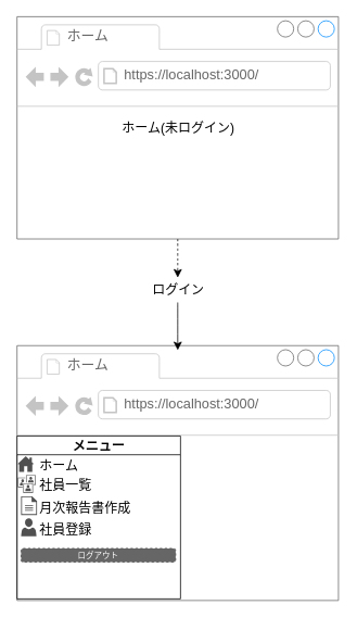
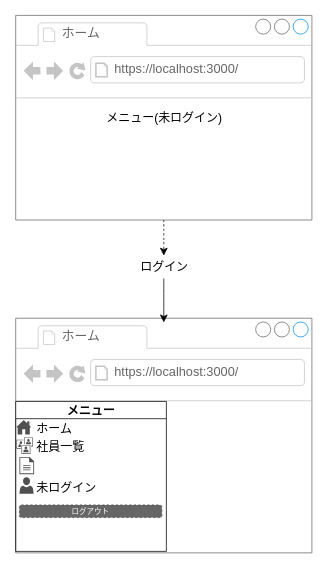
  <mxCell id="0" />
  <mxCell id="1" parent="0" />
- <mxCell id="2" value="ホーム(未ログイン)" style="strokeWidth=1;shadow=0;dashed=0;align=center;html=1;shape=mxgraph.mockup.containers.browserWindow;rSize=0;strokeColor=#666666;strokeColor2=#008cff;strokeColor3=#c4c4c4;mainText=,;recursiveResize=0;fontSize=16;" vertex="1" parent="1"><mxGeometry x="20" y="20" width="395.13" height="273" as="geometry" /></mxCell>
+ <mxCell id="2" value="メニュー(未ログイン)" style="strokeWidth=1;shadow=0;dashed=0;align=center;html=1;shape=mxgraph.mockup.containers.browserWindow;rSize=0;strokeColor=#666666;strokeColor2=#008cff;strokeColor3=#c4c4c4;mainText=,;recursiveResize=0;fontSize=16;" vertex="1" parent="1"><mxGeometry x="20" y="20" width="395.13" height="273" as="geometry" /></mxCell>
  <mxCell id="3" value="ホーム" style="strokeWidth=1;shadow=0;dashed=0;align=center;html=1;shape=mxgraph.mockup.containers.anchor;fontSize=17;fontColor=#666666;align=left;whiteSpace=wrap;" vertex="1" parent="2"><mxGeometry x="60" y="12" width="110" height="26" as="geometry" /></mxCell>
  <mxCell id="4" value="https://localhost:3000/" style="strokeWidth=1;shadow=0;dashed=0;align=center;html=1;shape=mxgraph.mockup.containers.anchor;rSize=0;fontSize=17;fontColor=#666666;align=left;" vertex="1" parent="2"><mxGeometry x="130" y="60" width="250" height="26" as="geometry" /></mxCell>
  <mxCell id="5" value="" style="strokeWidth=1;shadow=0;dashed=0;align=center;html=1;shape=mxgraph.mockup.containers.browserWindow;rSize=0;strokeColor=#666666;strokeColor2=#008cff;strokeColor3=#c4c4c4;mainText=,;recursiveResize=0;fontSize=16;" vertex="1" parent="1"><mxGeometry x="20" y="424" width="395.13" height="313" as="geometry" /></mxCell>
  <mxCell id="6" value="ホーム" style="strokeWidth=1;shadow=0;dashed=0;align=center;html=1;shape=mxgraph.mockup.containers.anchor;fontSize=17;fontColor=#666666;align=left;whiteSpace=wrap;" vertex="1" parent="5"><mxGeometry x="60" y="12" width="110" height="26" as="geometry" /></mxCell>
  <mxCell id="7" value="https://localhost:3000/" style="strokeWidth=1;shadow=0;dashed=0;align=center;html=1;shape=mxgraph.mockup.containers.anchor;rSize=0;fontSize=17;fontColor=#666666;align=left;" vertex="1" parent="5"><mxGeometry x="130" y="60" width="250" height="26" as="geometry" /></mxCell>
  <mxCell id="8" style="edgeStyle=none;curved=1;rounded=0;orthogonalLoop=1;jettySize=auto;html=1;entryX=0.5;entryY=0.018;entryDx=0;entryDy=0;entryPerimeter=0;fontSize=12;startSize=8;endSize=8;" edge="1" parent="1" source="10" target="5"><mxGeometry relative="1" as="geometry" /></mxCell>
  <mxCell id="9" value="" style="edgeStyle=none;curved=1;rounded=0;orthogonalLoop=1;jettySize=auto;html=1;entryX=0.5;entryY=0.018;entryDx=0;entryDy=0;entryPerimeter=0;fontSize=12;startSize=8;endSize=8;dashed=1;" edge="1" parent="1" source="2" target="10"><mxGeometry relative="1" as="geometry"><mxPoint x="218" y="293" as="sourcePoint" /><mxPoint x="218" y="429" as="targetPoint" /></mxGeometry></mxCell>
  <mxCell id="10" value="ログイン" style="text;html=1;align=center;verticalAlign=middle;resizable=0;points=[];autosize=1;strokeColor=none;fillColor=none;fontSize=16;" vertex="1" parent="1"><mxGeometry x="177.57" y="340" width="80" height="31" as="geometry" /></mxCell>
  <mxCell id="11" value="メニュー" style="swimlane;whiteSpace=wrap;html=1;fontSize=16;" vertex="1" parent="1"><mxGeometry x="20" y="535" width="201" height="200" as="geometry" /></mxCell>
  <mxCell id="12" value="" style="group" vertex="1" connectable="0" parent="11"><mxGeometry x="1" y="25" width="200" height="22" as="geometry" /></mxCell>
  <mxCell id="13" value="ホーム" style="text;html=1;strokeColor=none;fillColor=none;align=left;verticalAlign=middle;whiteSpace=wrap;rounded=0;fontSize=16;" vertex="1" parent="12"><mxGeometry x="25" width="175" height="22" as="geometry" /></mxCell>
  <mxCell id="14" value="" style="sketch=0;pointerEvents=1;shadow=0;dashed=0;html=1;strokeColor=none;fillColor=#505050;labelPosition=center;verticalLabelPosition=bottom;verticalAlign=top;outlineConnect=0;align=center;shape=mxgraph.office.concepts.home;fontSize=16;" vertex="1" parent="12"><mxGeometry width="19.5" height="19" as="geometry" /></mxCell>
  <mxCell id="15" value="" style="sketch=0;pointerEvents=1;shadow=0;dashed=0;html=1;strokeColor=none;fillColor=#505050;labelPosition=center;verticalLabelPosition=bottom;verticalAlign=top;outlineConnect=0;align=center;shape=mxgraph.office.users.user_accounts;fontSize=16;" vertex="1" parent="11"><mxGeometry x="1" y="48" width="22" height="22" as="geometry" /></mxCell>
  <mxCell id="16" value="" style="sketch=0;pointerEvents=1;shadow=0;dashed=0;html=1;strokeColor=none;fillColor=#505050;labelPosition=center;verticalLabelPosition=bottom;verticalAlign=top;outlineConnect=0;align=center;shape=mxgraph.office.concepts.document;fontSize=16;" vertex="1" parent="11"><mxGeometry x="5" y="74" width="19.57" height="23" as="geometry" /></mxCell>
  <mxCell id="17" value="" style="sketch=0;pointerEvents=1;shadow=0;dashed=0;html=1;strokeColor=none;labelPosition=center;verticalLabelPosition=bottom;verticalAlign=top;align=center;fillColor=#505050;shape=mxgraph.mscae.intune.account_portal;fontSize=16;" vertex="1" parent="11"><mxGeometry x="5" y="101" width="18.92" height="22" as="geometry" /></mxCell>
  <mxCell id="18" value="ログアウト" style="rounded=1;html=1;shadow=0;dashed=1;whiteSpace=wrap;fontSize=10;fillColor=#666666;align=center;strokeColor=#4D4D4D;fontColor=#ffffff;" vertex="1" parent="11"><mxGeometry x="5" y="138" width="190" height="16.88" as="geometry" /></mxCell>
  <mxCell id="19" value="社員一覧" style="text;html=1;strokeColor=none;fillColor=none;align=left;verticalAlign=middle;whiteSpace=wrap;rounded=0;fontSize=16;" vertex="1" parent="1"><mxGeometry x="46" y="585" width="175" height="22" as="geometry" /></mxCell>
- <mxCell id="20" value="月次報告書作成" style="text;html=1;strokeColor=none;fillColor=none;align=left;verticalAlign=middle;whiteSpace=wrap;rounded=0;fontSize=16;" vertex="1" parent="1"><mxGeometry x="46" y="612" width="175" height="22" as="geometry" /></mxCell>
- <mxCell id="21" value="社員登録" style="text;html=1;strokeColor=none;fillColor=none;align=left;verticalAlign=middle;whiteSpace=wrap;rounded=0;fontSize=16;" vertex="1" parent="1"><mxGeometry x="46" y="639" width="175" height="22" as="geometry" /></mxCell>
+ <mxCell id="21" value="未ログイン" style="text;html=1;strokeColor=none;fillColor=none;align=left;verticalAlign=middle;whiteSpace=wrap;rounded=0;fontSize=16;" vertex="1" parent="1"><mxGeometry x="46" y="639" width="175" height="22" as="geometry" /></mxCell>
